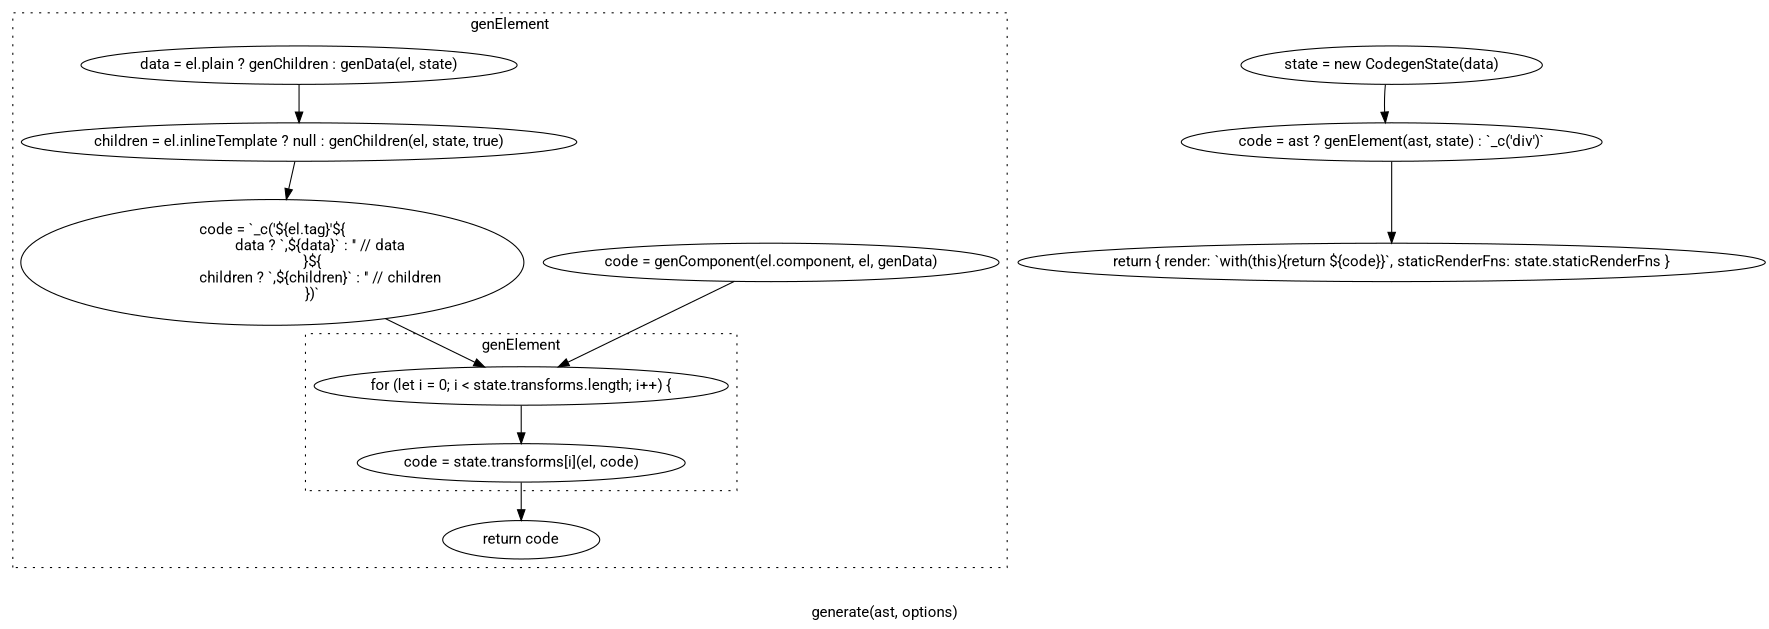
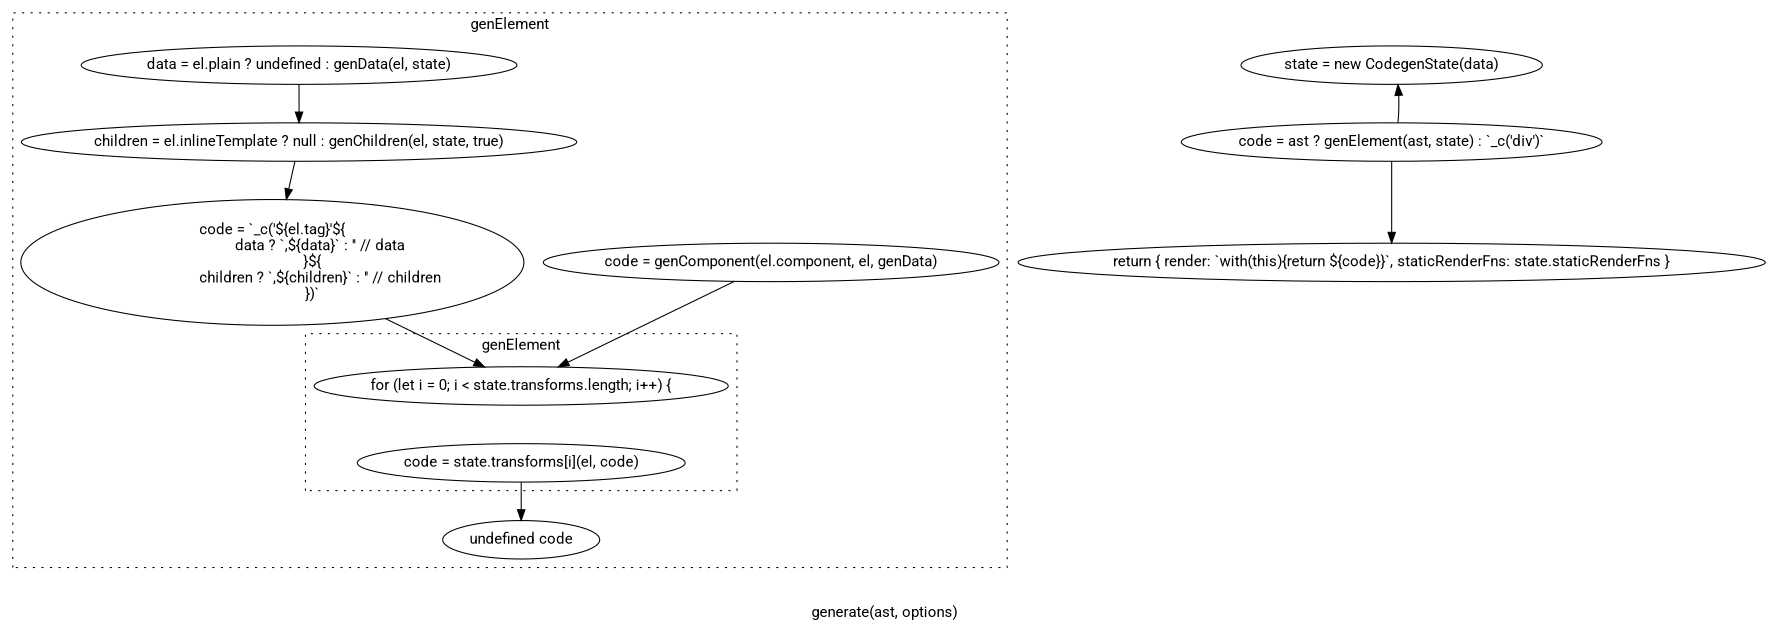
  digraph {
    fontname=Roboto
    label="generate(ast, options)"
    node [fontname=Roboto]
    edge [fontname=Roboto]
    n1 [label="for (let i = 0; i < state.transforms.length; i++) {"]
    n2 [label="code = state.transforms[i](el, code)"]
    n3 [label="code = genComponent(el.component, el, genData)"]
-   n4 [label="data = el.plain ? genChildren : genData(el, state)"]
+   n4 [label="data = el.plain ? undefined : genData(el, state)"]
    n5 [label="children = el.inlineTemplate ? null : genChildren(el, state, true)"]
    n6 [label="code = `_c('${el.tag}'${\n                        data ? `,${data}` : '' // data\n                    }${\n                        children ? `,${children}` : '' // children\n                    })`"]
-   n7 [label="return code"]
+   n7 [label="undefined code"]
    n8 [label="state = new CodegenState(data)"]
    n9 [label="code = ast ? genElement(ast, state) : `_c('div')`"]
    n10 [label="return { render: `with(this){return ${code}}`, staticRenderFns: state.staticRenderFns }"]
    subgraph cluster_1 {
      label=genElement
      style=dotted
      n3
      n4
      n5
      n6
      n7
      subgraph cluster_2 {
        label=genElement
        style=dotted
        n1
        n2
      }
    }
-   n1 -> n2
    n2 -> n7
    n3 -> n1
    n4 -> n5
    n5 -> n6
    n6 -> n1
-   n8 -> n9
+   n9 -> n8
    n9 -> n10
  }
